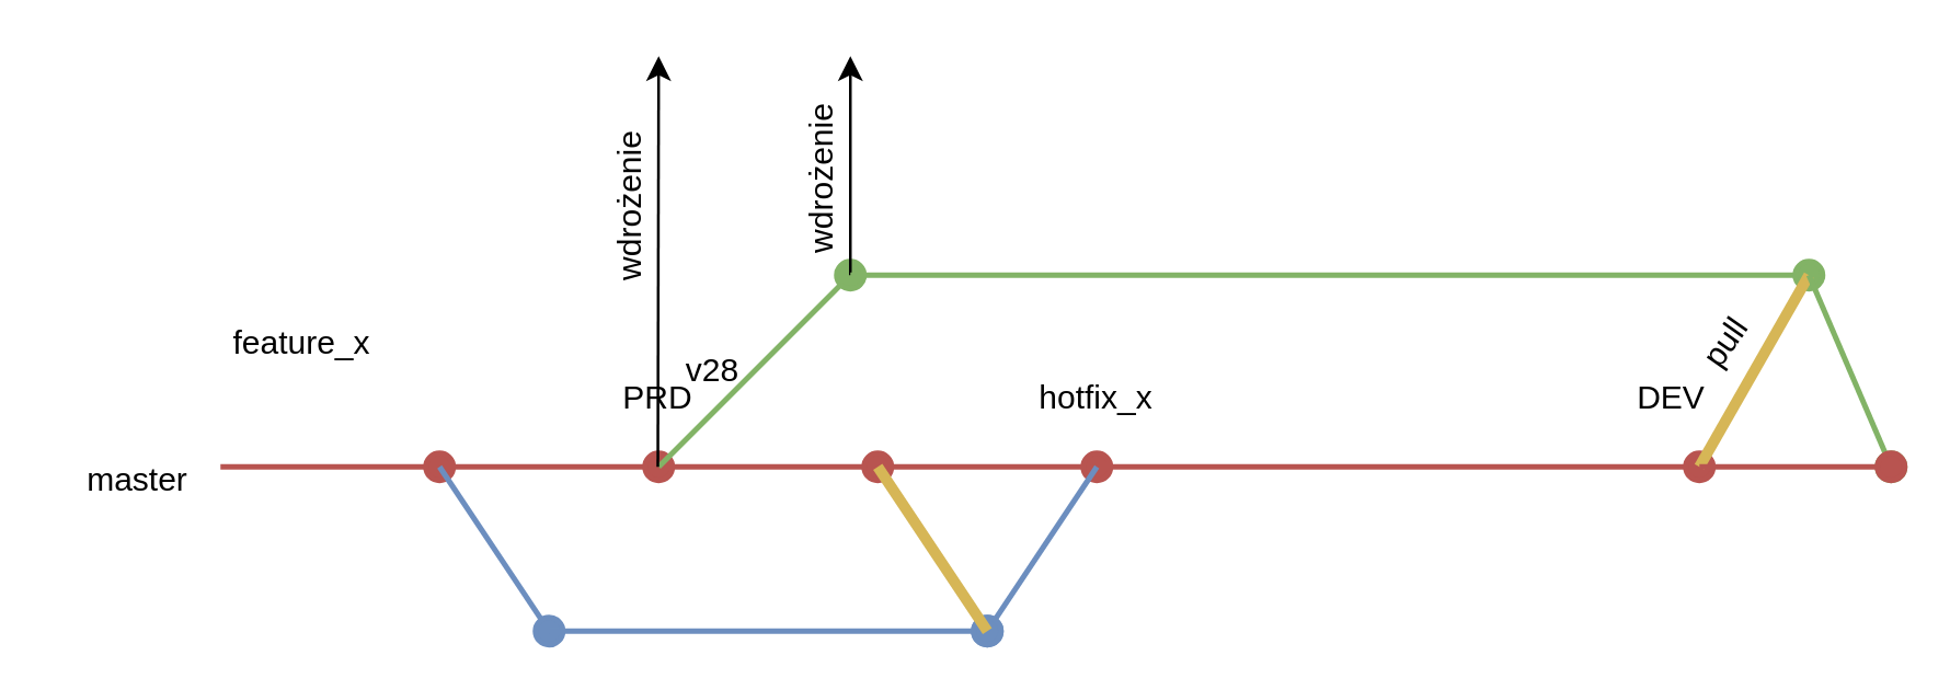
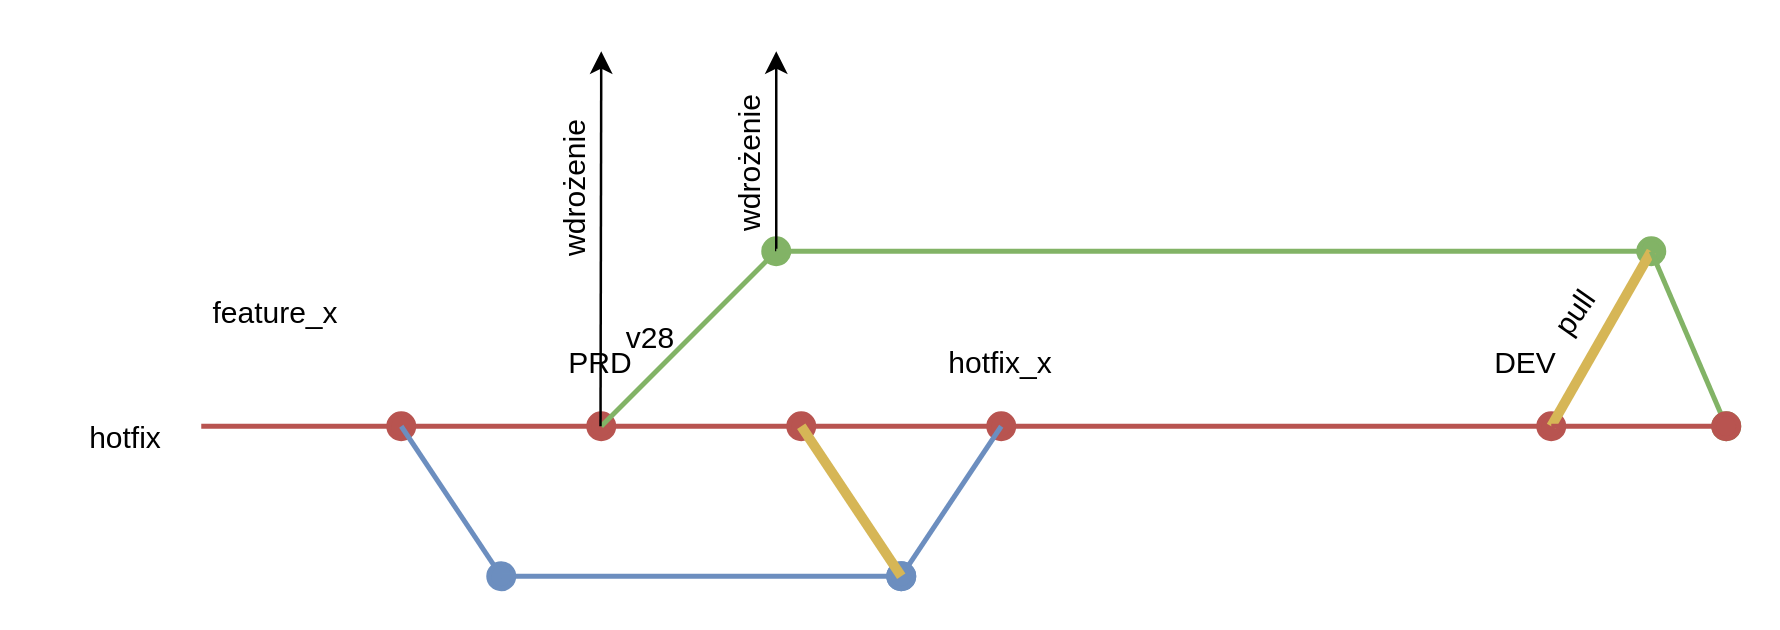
  <mxCell id="0" />
  <mxCell id="1" parent="0" />
  <mxCell id="2" value="" style="endArrow=oval;html=1;rounded=0;endFill=1;strokeWidth=2;startSize=10;endSize=10;fillColor=#f8cecc;strokeColor=#b85450;" parent="1" edge="1"><mxGeometry width="50" height="50" relative="1" as="geometry"><mxPoint x="80" y="170" as="sourcePoint" /><mxPoint x="160" y="170" as="targetPoint" /></mxGeometry></mxCell>
  <mxCell id="3" value="" style="endArrow=oval;html=1;rounded=0;endFill=1;strokeWidth=2;startSize=10;endSize=10;fillColor=#f8cecc;strokeColor=#b85450;" parent="1" edge="1"><mxGeometry width="50" height="50" relative="1" as="geometry"><mxPoint x="160" y="170" as="sourcePoint" /><mxPoint x="240" y="170" as="targetPoint" /></mxGeometry></mxCell>
  <mxCell id="4" value="" style="endArrow=oval;html=1;rounded=0;endFill=1;strokeWidth=2;startSize=10;endSize=10;fillColor=#f8cecc;strokeColor=#b85450;" parent="1" edge="1"><mxGeometry width="50" height="50" relative="1" as="geometry"><mxPoint x="240" y="170" as="sourcePoint" /><mxPoint x="320" y="170" as="targetPoint" /></mxGeometry></mxCell>
  <mxCell id="5" value="" style="endArrow=oval;html=1;rounded=0;endFill=1;strokeWidth=2;startSize=10;endSize=10;fillColor=#f8cecc;strokeColor=#b85450;" parent="1" edge="1"><mxGeometry width="50" height="50" relative="1" as="geometry"><mxPoint x="320" y="170" as="sourcePoint" /><mxPoint x="400" y="170" as="targetPoint" /></mxGeometry></mxCell>
  <mxCell id="6" value="" style="endArrow=oval;html=1;rounded=0;endFill=1;strokeWidth=2;startSize=10;endSize=10;fillColor=#f8cecc;strokeColor=#b85450;" parent="1" edge="1"><mxGeometry width="50" height="50" relative="1" as="geometry"><mxPoint x="400" y="170" as="sourcePoint" /><mxPoint x="620" y="170" as="targetPoint" /></mxGeometry></mxCell>
  <mxCell id="7" value="" style="endArrow=oval;html=1;rounded=0;endFill=1;strokeWidth=2;startSize=10;endSize=10;fillColor=#dae8fc;strokeColor=#6c8ebf;" parent="1" edge="1"><mxGeometry width="50" height="50" relative="1" as="geometry"><mxPoint x="160" y="170" as="sourcePoint" /><mxPoint x="200" y="230" as="targetPoint" /></mxGeometry></mxCell>
  <mxCell id="8" value="" style="endArrow=oval;html=1;rounded=0;endFill=1;strokeWidth=2;startSize=10;endSize=10;fillColor=#dae8fc;strokeColor=#6c8ebf;" parent="1" edge="1"><mxGeometry width="50" height="50" relative="1" as="geometry"><mxPoint x="400" y="170" as="sourcePoint" /><mxPoint x="360" y="230" as="targetPoint" /></mxGeometry></mxCell>
  <mxCell id="9" value="" style="endArrow=oval;html=1;rounded=0;endFill=1;strokeWidth=2;startSize=10;endSize=10;fillColor=#dae8fc;strokeColor=#6c8ebf;" parent="1" edge="1"><mxGeometry width="50" height="50" relative="1" as="geometry"><mxPoint x="200" y="230" as="sourcePoint" /><mxPoint x="360" y="230" as="targetPoint" /></mxGeometry></mxCell>
  <mxCell id="10" value="PRD" style="text;html=1;strokeColor=none;fillColor=none;align=center;verticalAlign=middle;whiteSpace=wrap;rounded=0;" parent="1" vertex="1"><mxGeometry x="210" y="130" width="60" height="30" as="geometry" /></mxCell>
  <mxCell id="11" value="" style="endArrow=none;html=1;rounded=0;fillColor=#fff2cc;strokeColor=#d6b656;strokeWidth=4;" parent="1" edge="1"><mxGeometry width="50" height="50" relative="1" as="geometry"><mxPoint x="360" y="230" as="sourcePoint" /><mxPoint x="320" y="170" as="targetPoint" /></mxGeometry></mxCell>
  <mxCell id="12" value="&lt;div&gt;hotfix_x&lt;/div&gt;" style="text;html=1;strokeColor=none;fillColor=none;align=center;verticalAlign=middle;whiteSpace=wrap;rounded=0;" parent="1" vertex="1"><mxGeometry x="370" y="130" width="60" height="30" as="geometry" /></mxCell>
  <mxCell id="13" value="" style="endArrow=oval;html=1;rounded=0;endFill=1;strokeWidth=2;startSize=10;endSize=10;fillColor=#d5e8d4;strokeColor=#82b366;" parent="1" edge="1"><mxGeometry width="50" height="50" relative="1" as="geometry"><mxPoint x="240" y="170" as="sourcePoint" /><mxPoint x="310" y="100" as="targetPoint" /></mxGeometry></mxCell>
  <mxCell id="14" value="feature_x" style="text;html=1;strokeColor=none;fillColor=none;align=center;verticalAlign=middle;whiteSpace=wrap;rounded=0;" parent="1" vertex="1"><mxGeometry x="80" y="110" width="60" height="30" as="geometry" /></mxCell>
- <mxCell id="15" value="master" style="text;html=1;strokeColor=none;fillColor=none;align=center;verticalAlign=middle;whiteSpace=wrap;rounded=0;" parent="1" vertex="1"><mxGeometry x="20" y="160" width="60" height="30" as="geometry" /></mxCell>
+ <mxCell id="15" value="hotfix" style="text;html=1;strokeColor=none;fillColor=none;align=center;verticalAlign=middle;whiteSpace=wrap;rounded=0;" parent="1" vertex="1"><mxGeometry x="20" y="160" width="60" height="30" as="geometry" /></mxCell>
  <mxCell id="16" value="DEV" style="text;html=1;strokeColor=none;fillColor=none;align=center;verticalAlign=middle;whiteSpace=wrap;rounded=0;" parent="1" vertex="1"><mxGeometry x="580" y="130" width="60" height="30" as="geometry" /></mxCell>
  <mxCell id="17" value="" style="endArrow=classic;html=1;rounded=0;" parent="1" edge="1"><mxGeometry width="50" height="50" relative="1" as="geometry"><mxPoint x="310" y="100" as="sourcePoint" /><mxPoint x="310" y="20" as="targetPoint" /></mxGeometry></mxCell>
  <mxCell id="18" value="v28" style="text;html=1;strokeColor=none;fillColor=none;align=center;verticalAlign=middle;whiteSpace=wrap;rounded=0;" parent="1" vertex="1"><mxGeometry x="230" y="120" width="60" height="30" as="geometry" /></mxCell>
  <mxCell id="19" value="" style="endArrow=classic;html=1;rounded=0;" parent="1" edge="1"><mxGeometry width="50" height="50" relative="1" as="geometry"><mxPoint x="239.71" y="170" as="sourcePoint" /><mxPoint x="240" y="20" as="targetPoint" /></mxGeometry></mxCell>
  <mxCell id="20" value="" style="endArrow=oval;html=1;rounded=0;endFill=1;strokeWidth=2;startSize=10;endSize=10;fillColor=#d5e8d4;strokeColor=#82b366;" parent="1" edge="1"><mxGeometry width="50" height="50" relative="1" as="geometry"><mxPoint x="310" y="100" as="sourcePoint" /><mxPoint x="660" y="100" as="targetPoint" /></mxGeometry></mxCell>
  <mxCell id="21" value="" style="endArrow=none;html=1;rounded=0;fillColor=#fff2cc;strokeColor=#d6b656;strokeWidth=4;" parent="1" edge="1"><mxGeometry width="50" height="50" relative="1" as="geometry"><mxPoint x="620" y="170" as="sourcePoint" /><mxPoint x="660" y="100" as="targetPoint" /></mxGeometry></mxCell>
  <mxCell id="22" value="" style="endArrow=oval;html=1;rounded=0;endFill=1;strokeWidth=2;startSize=10;endSize=10;fillColor=#d5e8d4;strokeColor=#82b366;" parent="1" edge="1"><mxGeometry width="50" height="50" relative="1" as="geometry"><mxPoint x="660" y="100" as="sourcePoint" /><mxPoint x="690" y="170" as="targetPoint" /></mxGeometry></mxCell>
  <mxCell id="23" value="" style="endArrow=oval;html=1;rounded=0;endFill=1;strokeWidth=2;startSize=10;endSize=10;fillColor=#f8cecc;strokeColor=#b85450;" parent="1" edge="1"><mxGeometry width="50" height="50" relative="1" as="geometry"><mxPoint x="620" y="170" as="sourcePoint" /><mxPoint x="690" y="170" as="targetPoint" /></mxGeometry></mxCell>
  <mxCell id="24" value="pull" style="text;html=1;strokeColor=none;fillColor=none;align=center;verticalAlign=middle;whiteSpace=wrap;rounded=0;rotation=-55;" parent="1" vertex="1"><mxGeometry x="600" y="110" width="60" height="30" as="geometry" /></mxCell>
  <mxCell id="25" value="&lt;div&gt;wdrożenie&lt;/div&gt;" style="text;html=1;strokeColor=none;fillColor=none;align=center;verticalAlign=middle;whiteSpace=wrap;rounded=0;rotation=-90;" parent="1" vertex="1"><mxGeometry x="200" y="60" width="60" height="30" as="geometry" /></mxCell>
  <mxCell id="26" value="&lt;div&gt;wdrożenie&lt;/div&gt;" style="text;html=1;strokeColor=none;fillColor=none;align=center;verticalAlign=middle;whiteSpace=wrap;rounded=0;rotation=-90;" parent="1" vertex="1"><mxGeometry x="270" y="50" width="60" height="30" as="geometry" /></mxCell>
